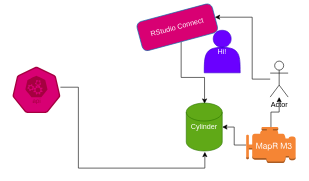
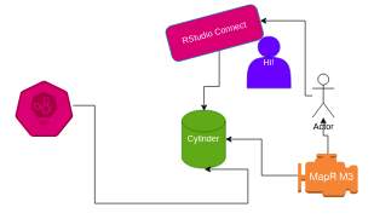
  <mxCell id="0" />
  <mxCell id="1" parent="0" />
  <mxCell id="2" style="edgeStyle=orthogonalEdgeStyle;rounded=0;orthogonalLoop=1;jettySize=auto;html=1;exitX=0.5;exitY=1;exitDx=0;exitDy=0;entryX=0.509;entryY=0.013;entryDx=0;entryDy=0;entryPerimeter=0;" parent="1" source="3" target="4" edge="1"><mxGeometry relative="1" as="geometry" /></mxCell>
  <mxCell id="3" value="RStudio Connect" style="rounded=1;whiteSpace=wrap;html=1;fillColor=#d80073;strokeColor=#006EAF;fontColor=#ffffff;arcSize=18;rotation=-15;" parent="1" vertex="1"><mxGeometry x="230" y="20" width="130" height="50" as="geometry" /></mxCell>
- <mxCell id="4" value="Cylinder" style="shape=cylinder2;whiteSpace=wrap;html=1;boundedLbl=1;backgroundOutline=1;size=15;fillColor=#60a917;strokeColor=#2D7600;fontColor=#ffffff;" parent="1" vertex="1"><mxGeometry x="310" y="171.46" width="60" height="80" as="geometry" /></mxCell>
+ <mxCell id="4" value="Cylinder" style="shape=cylinder2;whiteSpace=wrap;html=1;boundedLbl=1;backgroundOutline=1;size=15;fillColor=#60a917;strokeColor=#2D7600;fontColor=#ffffff;" parent="1" vertex="1"><mxGeometry x="250" y="151.46" width="60" height="80" as="geometry" /></mxCell>
  <mxCell id="5" style="edgeStyle=orthogonalEdgeStyle;rounded=0;orthogonalLoop=1;jettySize=auto;html=1;entryX=1;entryY=0.5;entryDx=0;entryDy=0;" parent="1" source="6" target="3" edge="1"><mxGeometry relative="1" as="geometry"><Array as="points"><mxPoint x="420" y="131.46" /><mxPoint x="420" y="28.46" /></Array></mxGeometry></mxCell>
- <mxCell id="6" value="Actor" style="shape=umlActor;verticalLabelPosition=bottom;verticalAlign=top;html=1;outlineConnect=0;" parent="1" vertex="1"><mxGeometry x="450" y="101.46" width="30" height="60" as="geometry" /></mxCell>
+ <mxCell id="6" value="Actor" style="shape=umlActor;verticalLabelPosition=bottom;verticalAlign=top;html=1;outlineConnect=0;" parent="1" vertex="1"><mxGeometry x="430" y="101.46" width="30" height="60" as="geometry" /></mxCell>
  <mxCell id="7" value="" style="edgeStyle=orthogonalEdgeStyle;rounded=0;orthogonalLoop=1;jettySize=auto;html=1;" parent="1" source="9" target="4" edge="1"><mxGeometry relative="1" as="geometry" /></mxCell>
  <mxCell id="8" value="" style="edgeStyle=orthogonalEdgeStyle;rounded=0;orthogonalLoop=1;jettySize=auto;html=1;" parent="1" source="9" target="6" edge="1"><mxGeometry relative="1" as="geometry" /></mxCell>
  <mxCell id="9" value="" style="outlineConnect=0;dashed=0;verticalLabelPosition=bottom;verticalAlign=top;align=center;html=1;shape=mxgraph.aws3.emr_engine_mapr_m3;fillColor=#F58534;gradientColor=none;" parent="1" vertex="1"><mxGeometry x="410" y="211.46" width="82.5" height="60" as="geometry" /></mxCell>
  <mxCell id="10" value="Hi!" style="shape=actor;whiteSpace=wrap;html=1;fillColor=#6a00ff;strokeColor=#3700CC;fontColor=#ffffff;" vertex="1" parent="1"><mxGeometry x="340" y="50" width="60" height="71" as="geometry" /></mxCell>
  <mxCell id="11" value="" style="edgeStyle=orthogonalEdgeStyle;rounded=0;orthogonalLoop=1;jettySize=auto;html=1;entryX=0.517;entryY=1.019;entryDx=0;entryDy=0;entryPerimeter=0;" edge="1" parent="1" source="12" target="4"><mxGeometry relative="1" as="geometry"><Array as="points"><mxPoint x="130" y="145" /><mxPoint x="130" y="280" /><mxPoint x="341" y="280" /></Array></mxGeometry></mxCell>
  <mxCell id="12" value="" style="html=1;dashed=0;whitespace=wrap;fillColor=#d80073;strokeColor=#A50040;points=[[0.005,0.63,0],[0.1,0.2,0],[0.9,0.2,0],[0.5,0,0],[0.995,0.63,0],[0.72,0.99,0],[0.5,1,0],[0.28,0.99,0]];shape=mxgraph.kubernetes.icon;prIcon=api;fontColor=#ffffff;" vertex="1" parent="1"><mxGeometry x="20" y="110" width="80" height="79" as="geometry" /></mxCell>
